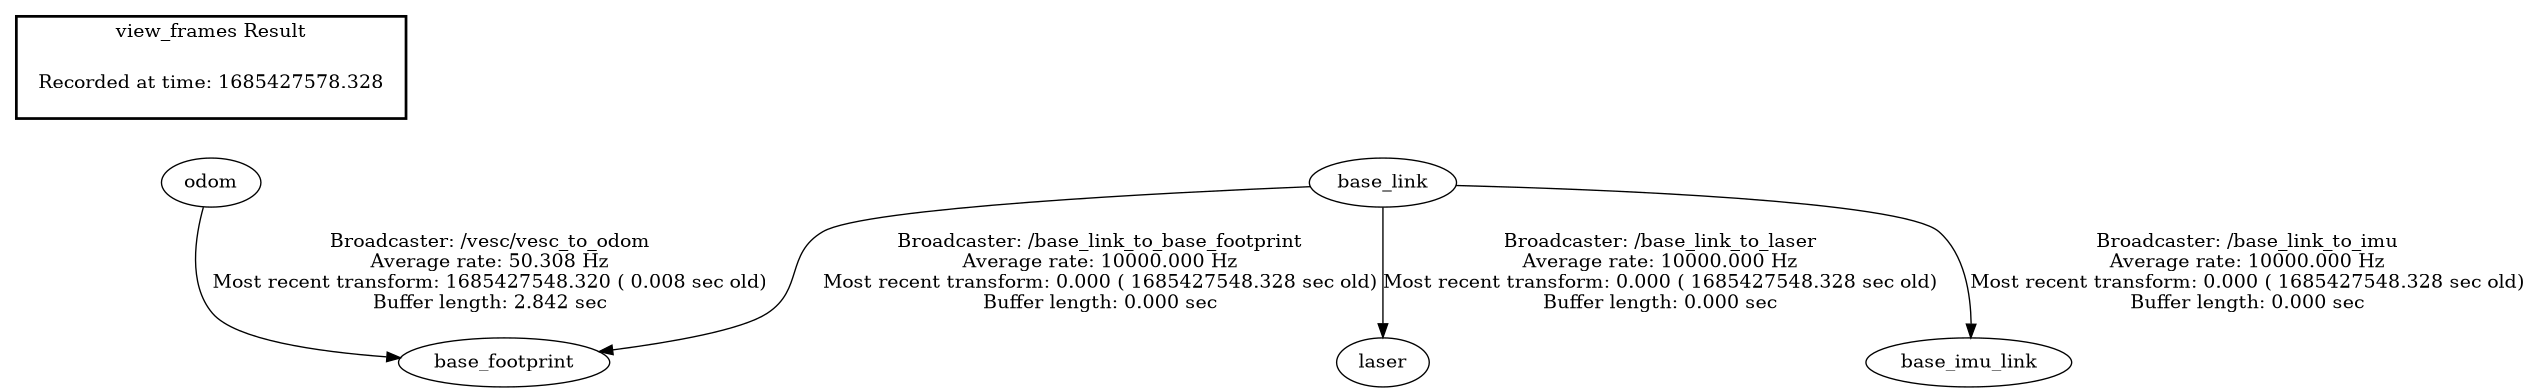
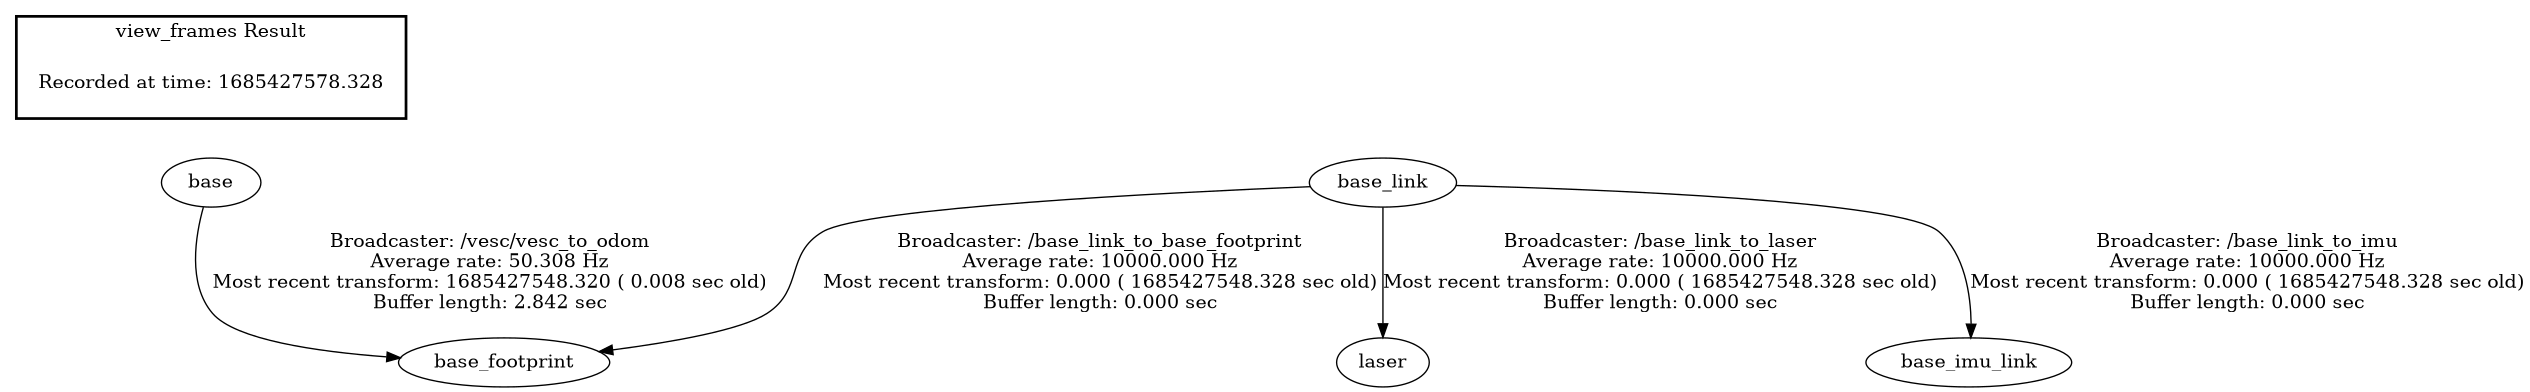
  digraph {
    n1 [label="Recorded at time: 1685427578.328" shape=plaintext]
-   odom
+   odom [label=base]
    base_link
    laser
    base_imu_link
    base_footprint
    subgraph cluster_1 {
      color=black
      label="view_frames Result"
      style=bold
      n1
    }
    n1 -> odom [style=invis]
    odom -> base_footprint [label="Broadcaster: /vesc/vesc_to_odom\nAverage rate: 50.308 Hz\nMost recent transform: 1685427548.320 ( 0.008 sec old)\nBuffer length: 2.842 sec\n"]
    base_link -> laser [label="Broadcaster: /base_link_to_laser\nAverage rate: 10000.000 Hz\nMost recent transform: 0.000 ( 1685427548.328 sec old)\nBuffer length: 0.000 sec\n"]
    base_link -> base_imu_link [label="Broadcaster: /base_link_to_imu\nAverage rate: 10000.000 Hz\nMost recent transform: 0.000 ( 1685427548.328 sec old)\nBuffer length: 0.000 sec\n"]
    base_link -> base_footprint [label="Broadcaster: /base_link_to_base_footprint\nAverage rate: 10000.000 Hz\nMost recent transform: 0.000 ( 1685427548.328 sec old)\nBuffer length: 0.000 sec\n"]
  }
